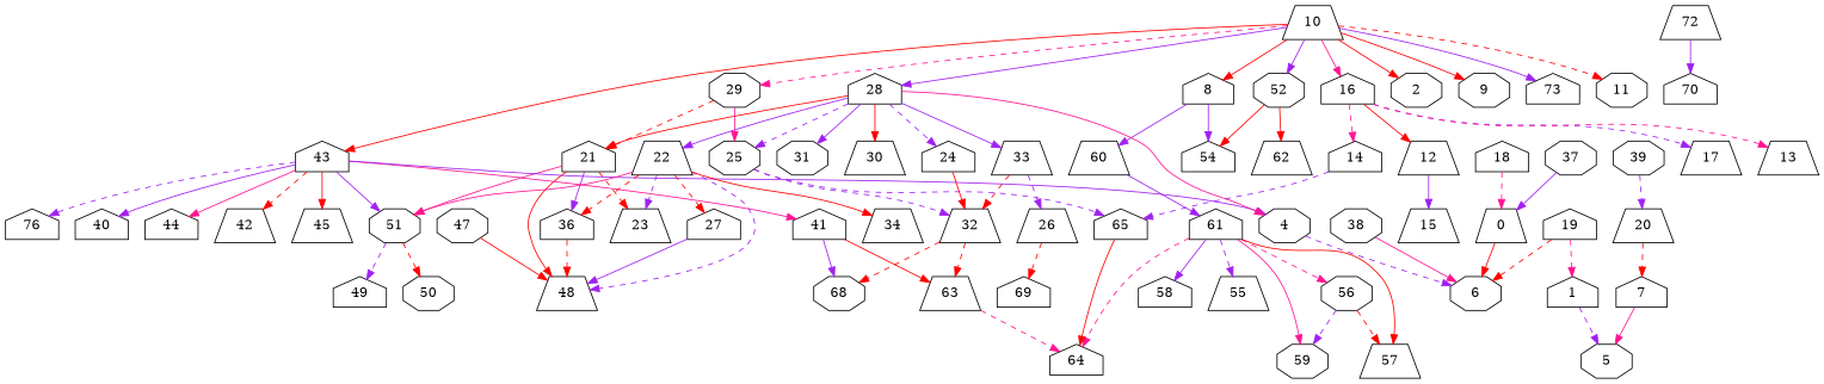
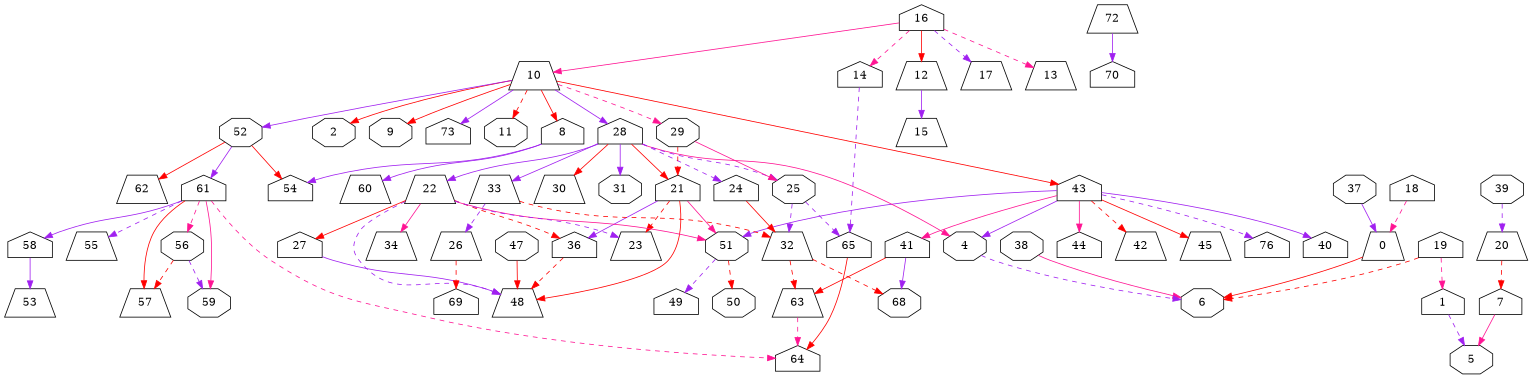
  digraph {
    node [shape=house]
    edge [color=purple style=solid]
    21
    36
    48 [shape=trapezium]
    51 [shape=octagon]
    23 [shape=trapezium]
    50 [shape=octagon]
    49
    39 [shape=octagon]
    20 [shape=trapezium]
    7
    5 [shape=octagon]
    38 [shape=octagon]
    6 [shape=octagon]
    10 [shape=trapezium]
    16
    8
    43
    2 [shape=octagon]
    28
    9 [shape=octagon]
    29 [shape=octagon]
    73
    52 [shape=octagon]
    11 [shape=octagon]
    12 [shape=trapezium]
    14
    17 [shape=trapezium]
    13 [shape=trapezium]
    54
    60 [shape=trapezium]
    41
    40
    44
    42 [shape=trapezium]
    4 [shape=octagon]
    45 [shape=trapezium]
    n37 [label=76]
    25 [shape=octagon]
    22 [shape=trapezium]
    24
    31 [shape=octagon]
    30 [shape=trapezium]
    33 [shape=trapezium]
    61
    62 [shape=trapezium]
    15 [shape=trapezium]
    65
    32 [shape=trapezium]
    64
    63 [shape=trapezium]
    68 [shape=octagon]
    37 [shape=octagon]
    0 [shape=trapezium]
    27
    34 [shape=trapezium]
    56 [shape=octagon]
    59 [shape=octagon]
    57 [shape=trapezium]
    72 [shape=trapezium]
    70
    26 [shape=trapezium]
    19
    1
+   53 [shape=trapezium]
    58
    69
    55 [shape=trapezium]
    18
    47 [shape=octagon]
    21 -> 36
    21 -> 48 [color=red]
    21 -> 51 [color=deeppink]
    21 -> 23 [color=red style=dashed]
    36 -> 48 [color=red style=dashed]
    51 -> 50 [color=red style=dashed]
    51 -> 49 [style=dashed]
    39 -> 20 [style=dashed]
    20 -> 7 [color=red style=dashed]
    7 -> 5 [color=deeppink]
    38 -> 6 [color=deeppink]
-   10 -> 16 [color=deeppink]
+   16 -> 10 [color=deeppink]
    10 -> 8 [color=red]
    10 -> 43 [color=red]
    10 -> 2 [color=red]
    10 -> 28
    10 -> 9 [color=red]
    10 -> 29 [color=deeppink style=dashed]
    10 -> 73
    10 -> 52
    10 -> 11 [color=red style=dashed]
    16 -> 12 [color=red]
    16 -> 14 [color=deeppink style=dashed]
    16 -> 17 [style=dashed]
    16 -> 13 [color=deeppink style=dashed]
    8 -> 54
    8 -> 60
    43 -> 51
    43 -> 41 [color=deeppink]
    43 -> 40
    43 -> 44 [color=deeppink]
    43 -> 42 [color=red style=dashed]
    43 -> 4
    43 -> 45 [color=red]
    43 -> n37 [style=dashed]
    28 -> 21 [color=red]
    28 -> 4 [color=deeppink]
    28 -> 25 [style=dashed]
    28 -> 22
    28 -> 24 [style=dashed]
    28 -> 31
    28 -> 30 [color=red]
    28 -> 33
    29 -> 21 [color=red style=dashed]
    29 -> 25 [color=deeppink]
    52 -> 54 [color=red]
-   60 -> 61
+   52 -> 61
    52 -> 62 [color=red]
    12 -> 15
    14 -> 65 [style=dashed]
    41 -> 63 [color=red]
    41 -> 68
    4 -> 6 [style=dashed]
    25 -> 65 [style=dashed]
    25 -> 32 [style=dashed]
    22 -> 36 [color=red style=dashed]
    22 -> 48 [style=dashed]
    22 -> 51 [color=deeppink]
    22 -> 23 [style=dashed]
-   22 -> 27 [color=red style=dashed]
-   22 -> 34 [color=red]
+   22 -> 27 [color=red]
+   22 -> 34 [color=deeppink]
    24 -> 32 [color=red]
    33 -> 32 [color=red style=dashed]
    33 -> 26 [style=dashed]
    61 -> 64 [color=deeppink style=dashed]
    61 -> 56 [color=deeppink style=dashed]
    61 -> 59 [color=deeppink]
    61 -> 57 [color=red]
    61 -> 58
    61 -> 55 [style=dashed]
    65 -> 64 [color=red]
    32 -> 63 [color=red style=dashed]
    32 -> 68 [color=red style=dashed]
    63 -> 64 [color=deeppink style=dashed]
    37 -> 0
    0 -> 6 [color=red]
    27 -> 48
    56 -> 59 [style=dashed]
    56 -> 57 [color=red style=dashed]
    72 -> 70
    26 -> 69 [color=red style=dashed]
    19 -> 6 [color=red style=dashed]
    19 -> 1 [color=deeppink style=dashed]
    1 -> 5 [style=dashed]
+   58 -> 53
    18 -> 0 [color=deeppink style=dashed]
    47 -> 48 [color=red]
  }
